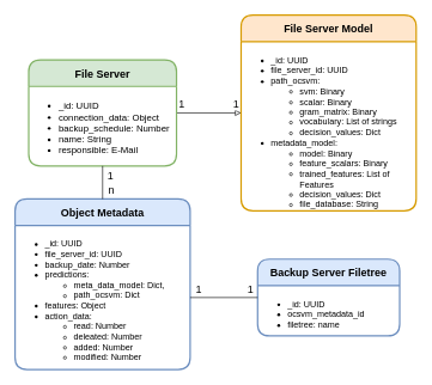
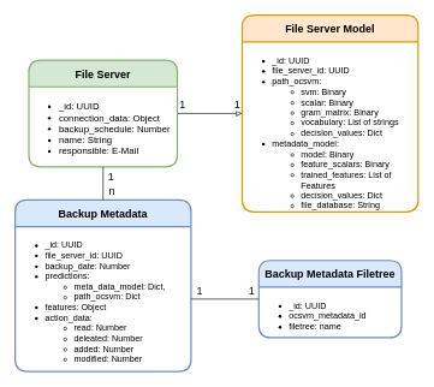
  <mxCell id="0" />
  <mxCell id="1" parent="0" />
  <mxCell id="2" value="" style="edgeStyle=orthogonalEdgeStyle;rounded=0;orthogonalLoop=1;jettySize=auto;html=1;fontSize=15;endArrow=block;endFill=0;" parent="1" source="5" target="7" edge="1"><mxGeometry relative="1" as="geometry" /></mxCell>
  <mxCell id="3" value="1" style="edgeLabel;html=1;align=center;verticalAlign=middle;resizable=0;points=[];fontSize=15;" parent="2" vertex="1" connectable="0"><mxGeometry x="-0.214" relative="1" as="geometry"><mxPoint x="-28.71" y="-14" as="offset" /></mxGeometry></mxCell>
  <mxCell id="4" value="1" style="edgeLabel;html=1;align=center;verticalAlign=middle;resizable=0;points=[];fontSize=15;" parent="2" vertex="1" connectable="0"><mxGeometry x="-0.166" y="1" relative="1" as="geometry"><mxPoint x="44" y="-13" as="offset" /></mxGeometry></mxCell>
  <mxCell id="5" value="File Server" style="swimlane;childLayout=stackLayout;horizontal=1;startSize=37;horizontalStack=0;rounded=1;fontSize=15;fontStyle=1;strokeWidth=2;resizeParent=0;resizeLast=1;shadow=0;dashed=0;align=center;fillColor=#d5e8d4;strokeColor=#82b366;" parent="1" vertex="1"><mxGeometry x="39" y="83" width="206" height="148" as="geometry"><mxRectangle x="160" y="368" width="104" height="37" as="alternateBounds" /></mxGeometry></mxCell>
  <mxCell id="6" value="&lt;ul style=&quot;font-size: 13px&quot;&gt;&lt;li&gt;_id: UUID&lt;/li&gt;&lt;li&gt;connection_data: Object&lt;/li&gt;&lt;li&gt;backup_schedule: Number&lt;/li&gt;&lt;li&gt;name: String&lt;/li&gt;&lt;li&gt;responsible: E-Mail&lt;/li&gt;&lt;/ul&gt;" style="text;html=1;strokeColor=none;fillColor=none;align=left;verticalAlign=top;whiteSpace=wrap;rounded=0;" parent="5" vertex="1"><mxGeometry y="37" width="206" height="111" as="geometry" /></mxCell>
  <mxCell id="7" value="File Server Model" style="swimlane;childLayout=stackLayout;horizontal=1;startSize=37;horizontalStack=0;rounded=1;fontSize=15;fontStyle=1;strokeWidth=2;resizeParent=0;resizeLast=1;shadow=0;dashed=0;align=center;fillColor=#ffe6cc;strokeColor=#d79b00;" parent="1" vertex="1"><mxGeometry x="335" y="20.5" width="244" height="273" as="geometry"><mxRectangle x="160" y="368" width="104" height="37" as="alternateBounds" /></mxGeometry></mxCell>
  <mxCell id="8" value="&lt;ul&gt;&lt;li&gt;_id: UUID&lt;/li&gt;&lt;li&gt;&lt;span&gt;file_server_id: UUID&lt;/span&gt;&lt;br&gt;&lt;/li&gt;&lt;li&gt;path_ocsvm:&lt;/li&gt;&lt;ul&gt;&lt;li&gt;&lt;span&gt;svm: Binary&lt;/span&gt;&lt;br&gt;&lt;/li&gt;&lt;li&gt;scalar: Binary&lt;/li&gt;&lt;li&gt;gram_matrix: Binary&lt;/li&gt;&lt;li&gt;vocabulary: List of strings&lt;/li&gt;&lt;li&gt;decision_values: Dict&lt;/li&gt;&lt;/ul&gt;&lt;li&gt;metadata_model:&lt;/li&gt;&lt;ul&gt;&lt;li&gt;model: Binary&lt;/li&gt;&lt;li&gt;feature_scalars: Binary&lt;/li&gt;&lt;li&gt;trained_features: List of Features&lt;/li&gt;&lt;li&gt;decision_values: Dict&lt;/li&gt;&lt;li&gt;file_database: String&lt;/li&gt;&lt;/ul&gt;&lt;/ul&gt;" style="text;html=1;strokeColor=none;fillColor=none;align=left;verticalAlign=top;whiteSpace=wrap;rounded=0;" parent="7" vertex="1"><mxGeometry y="37" width="244" height="236" as="geometry" /></mxCell>
- <mxCell id="9" value="Object Metadata" style="swimlane;childLayout=stackLayout;horizontal=1;startSize=37;horizontalStack=0;rounded=1;fontSize=15;fontStyle=1;strokeWidth=2;resizeParent=0;resizeLast=1;shadow=0;dashed=0;align=center;fillColor=#dae8fc;strokeColor=#6c8ebf;" parent="1" vertex="1"><mxGeometry x="20" y="277" width="244" height="238" as="geometry"><mxRectangle x="160" y="368" width="104" height="37" as="alternateBounds" /></mxGeometry></mxCell>
+ <mxCell id="9" value="Backup Metadata" style="swimlane;childLayout=stackLayout;horizontal=1;startSize=37;horizontalStack=0;rounded=1;fontSize=15;fontStyle=1;strokeWidth=2;resizeParent=0;resizeLast=1;shadow=0;dashed=0;align=center;fillColor=#dae8fc;strokeColor=#6c8ebf;" parent="1" vertex="1"><mxGeometry x="20" y="277" width="244" height="238" as="geometry"><mxRectangle x="160" y="368" width="104" height="37" as="alternateBounds" /></mxGeometry></mxCell>
  <mxCell id="10" value="&lt;ul&gt;&lt;li&gt;_id: UUID&lt;/li&gt;&lt;li&gt;&lt;span&gt;file_server_id: UUID&lt;/span&gt;&lt;/li&gt;&lt;li&gt;backup_date: Number&lt;/li&gt;&lt;li&gt;predictions:&amp;nbsp;&lt;/li&gt;&lt;ul&gt;&lt;li&gt;meta_data_model: Dict,&lt;/li&gt;&lt;li&gt;path_ocsvm: Dict&lt;/li&gt;&lt;/ul&gt;&lt;li&gt;features: Object&lt;/li&gt;&lt;li&gt;action_data:&amp;nbsp;&lt;/li&gt;&lt;ul&gt;&lt;li&gt;read: Number&lt;br&gt;&lt;/li&gt;&lt;li&gt;deleated: Number&lt;br&gt;&lt;/li&gt;&lt;li&gt;added: Number&lt;/li&gt;&lt;li&gt;modified: Number&lt;/li&gt;&lt;/ul&gt;&lt;/ul&gt;" style="text;html=1;strokeColor=none;fillColor=none;align=left;verticalAlign=top;whiteSpace=wrap;rounded=0;" parent="9" vertex="1"><mxGeometry y="37" width="244" height="201" as="geometry" /></mxCell>
  <mxCell id="11" style="edgeStyle=orthogonalEdgeStyle;rounded=0;orthogonalLoop=1;jettySize=auto;html=1;entryX=0.5;entryY=0;entryDx=0;entryDy=0;endArrow=none;endFill=0;fontSize=15;" parent="1" source="6" target="9" edge="1"><mxGeometry relative="1" as="geometry" /></mxCell>
  <mxCell id="12" value="1" style="edgeLabel;html=1;align=center;verticalAlign=middle;resizable=0;points=[];fontSize=15;" parent="11" vertex="1" connectable="0"><mxGeometry x="-0.778" relative="1" as="geometry"><mxPoint x="10" y="7" as="offset" /></mxGeometry></mxCell>
  <mxCell id="13" value="n" style="edgeLabel;html=1;align=center;verticalAlign=middle;resizable=0;points=[];fontSize=15;" parent="11" vertex="1" connectable="0"><mxGeometry x="0.606" y="-1" relative="1" as="geometry"><mxPoint x="12" y="-3.67" as="offset" /></mxGeometry></mxCell>
- <mxCell id="14" value="Backup Server Filetree" style="swimlane;childLayout=stackLayout;horizontal=1;startSize=37;horizontalStack=0;rounded=1;fontSize=15;fontStyle=1;strokeWidth=2;resizeParent=0;resizeLast=1;shadow=0;dashed=0;align=center;fillColor=#dae8fc;strokeColor=#6c8ebf;" parent="1" vertex="1"><mxGeometry x="358" y="361" width="198" height="107" as="geometry"><mxRectangle x="160" y="368" width="104" height="37" as="alternateBounds" /></mxGeometry></mxCell>
+ <mxCell id="14" value="Backup Metadata Filetree" style="swimlane;childLayout=stackLayout;horizontal=1;startSize=37;horizontalStack=0;rounded=1;fontSize=15;fontStyle=1;strokeWidth=2;resizeParent=0;resizeLast=1;shadow=0;dashed=0;align=center;fillColor=#dae8fc;strokeColor=#6c8ebf;" parent="1" vertex="1"><mxGeometry x="358" y="361" width="198" height="107" as="geometry"><mxRectangle x="160" y="368" width="104" height="37" as="alternateBounds" /></mxGeometry></mxCell>
  <mxCell id="15" value="&lt;ul&gt;&lt;li&gt;_id: UUID&lt;/li&gt;&lt;li&gt;ocsvm_metadata_id&lt;/li&gt;&lt;li&gt;filetree: name&lt;/li&gt;&lt;/ul&gt;" style="text;html=1;strokeColor=none;fillColor=none;align=left;verticalAlign=top;whiteSpace=wrap;rounded=0;" parent="14" vertex="1"><mxGeometry y="37" width="198" height="70" as="geometry" /></mxCell>
  <mxCell id="16" style="edgeStyle=orthogonalEdgeStyle;rounded=0;orthogonalLoop=1;jettySize=auto;html=1;endArrow=none;endFill=0;fontSize=15;" parent="1" source="10" target="14" edge="1"><mxGeometry relative="1" as="geometry" /></mxCell>
  <mxCell id="17" value="1" style="edgeLabel;html=1;align=center;verticalAlign=middle;resizable=0;points=[];fontSize=15;" parent="16" vertex="1" connectable="0"><mxGeometry x="-0.286" y="1" relative="1" as="geometry"><mxPoint x="-22.79" y="-11.5" as="offset" /></mxGeometry></mxCell>
  <mxCell id="18" value="1" style="edgeLabel;html=1;align=center;verticalAlign=middle;resizable=0;points=[];fontSize=15;" parent="16" vertex="1" connectable="0"><mxGeometry x="0.726" y="1" relative="1" as="geometry"><mxPoint x="2.62" y="-11.5" as="offset" /></mxGeometry></mxCell>
